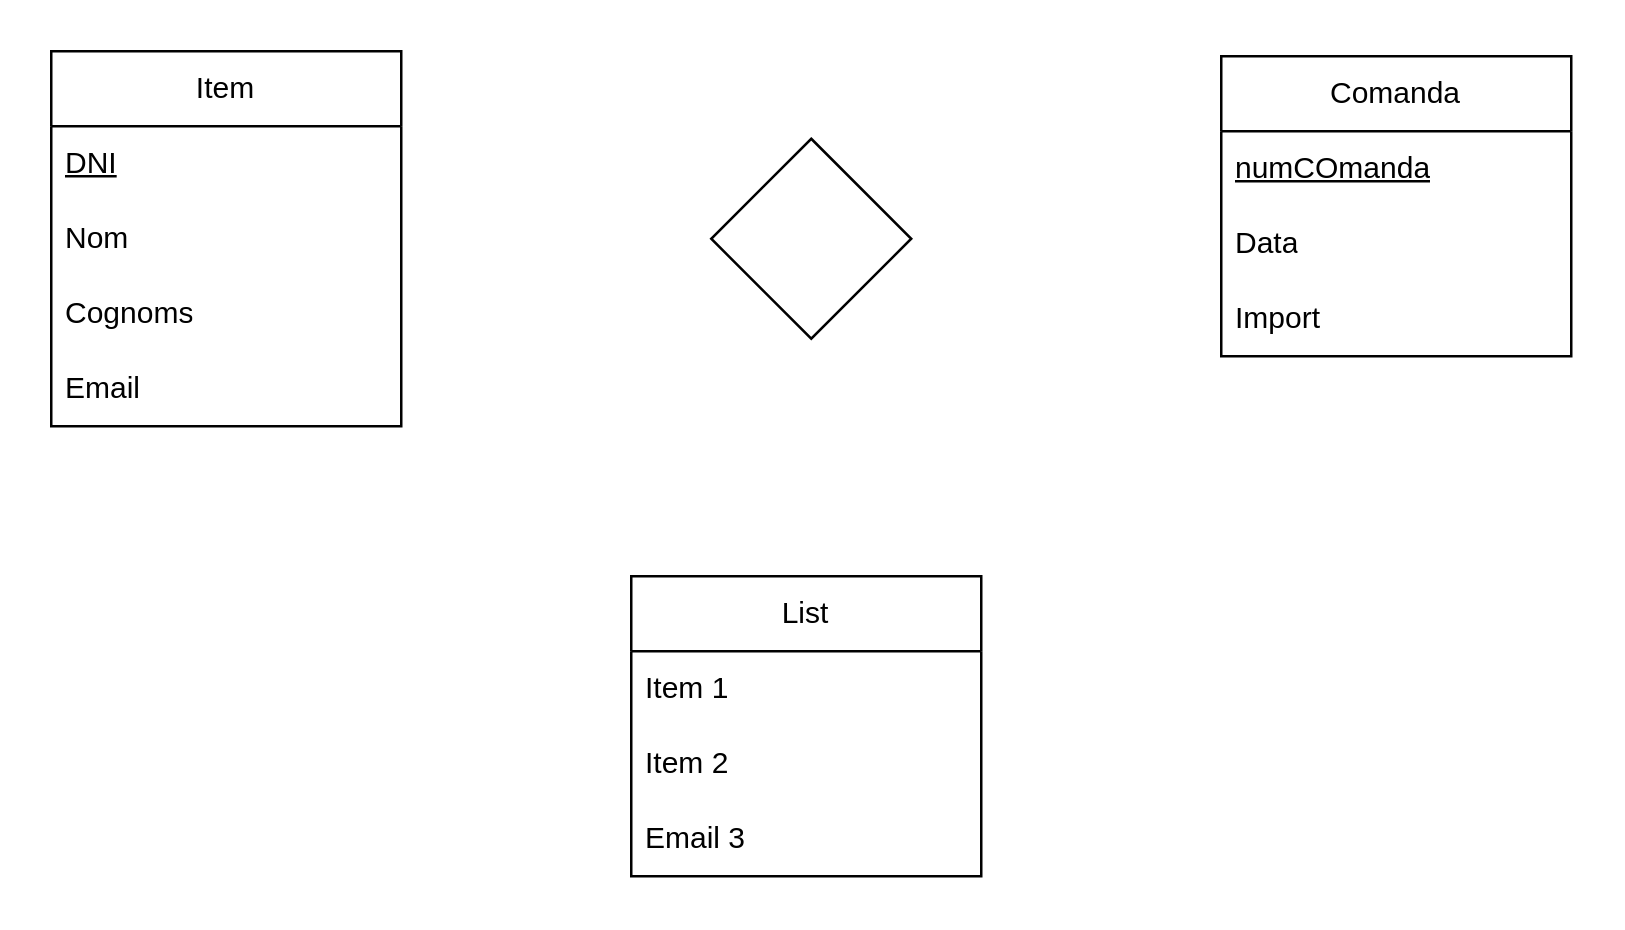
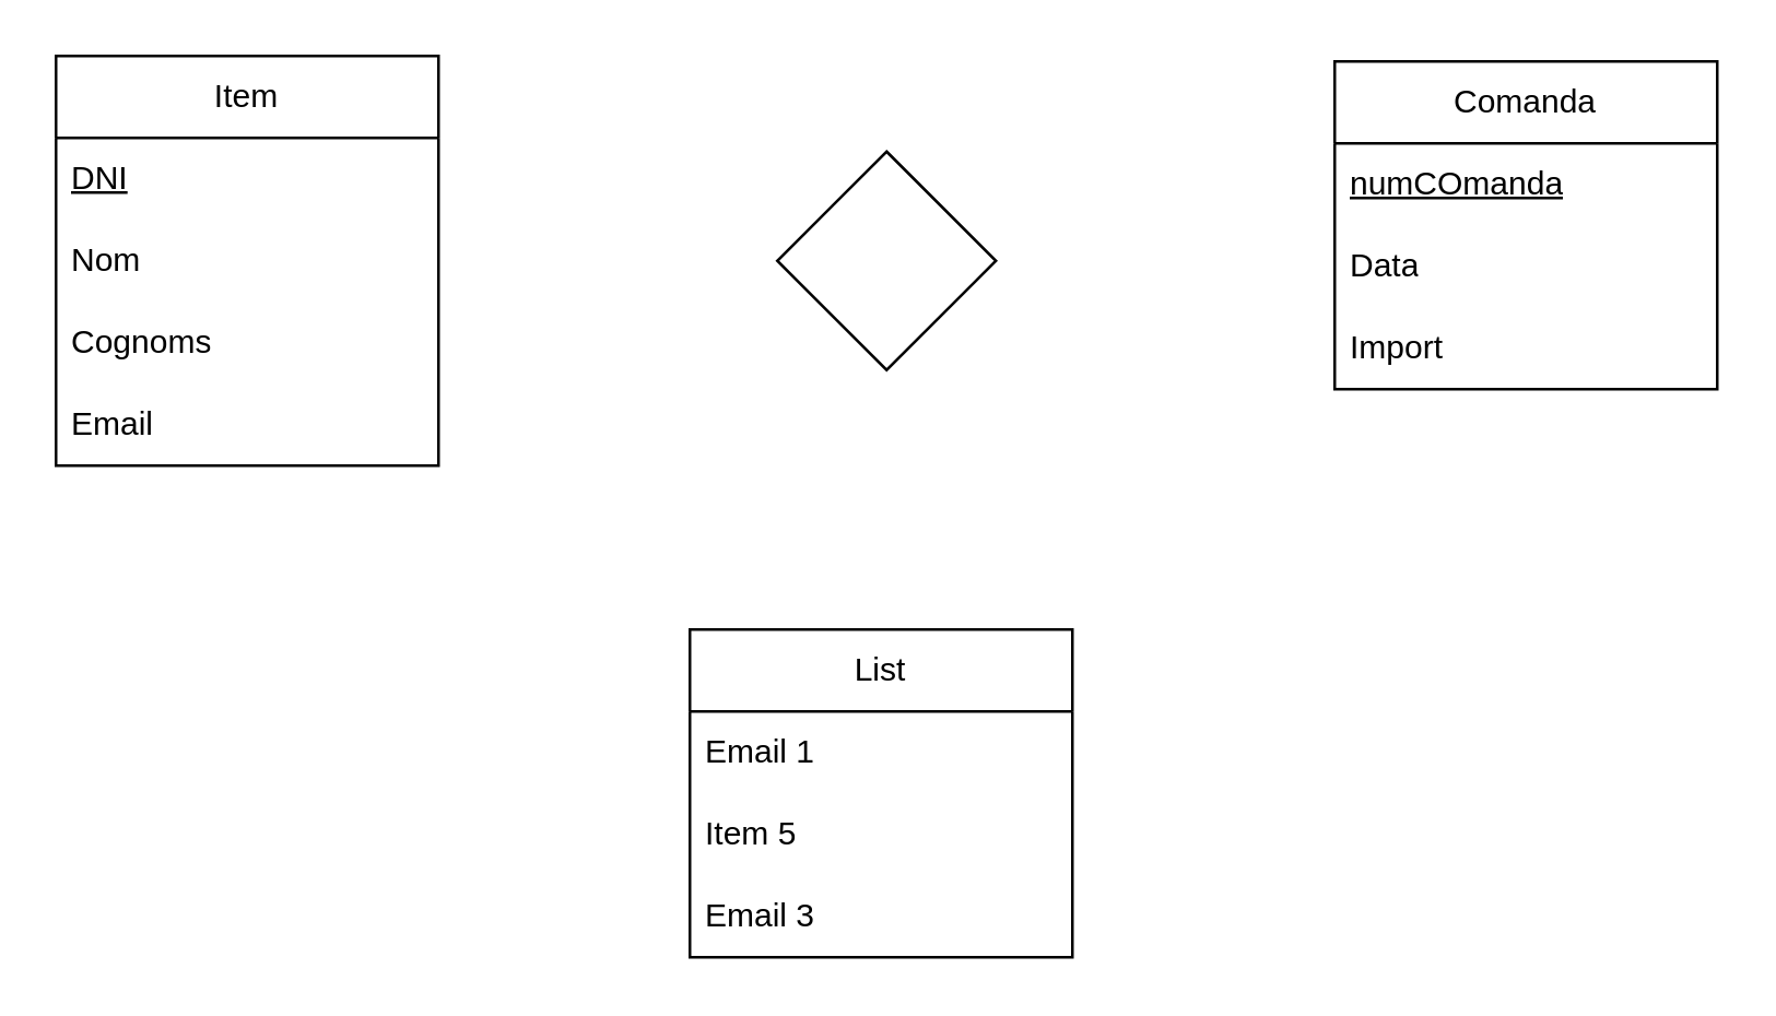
  <mxCell id="0" />
  <mxCell id="1" parent="0" />
  <mxCell id="2" value="Item" style="swimlane;fontStyle=0;childLayout=stackLayout;horizontal=1;startSize=30;horizontalStack=0;resizeParent=1;resizeParentMax=0;resizeLast=0;collapsible=1;marginBottom=0;whiteSpace=wrap;html=1;" vertex="1" parent="1"><mxGeometry x="20" y="20" width="140" height="150" as="geometry"><mxRectangle x="11" y="49" width="66" height="30" as="alternateBounds" /></mxGeometry></mxCell>
  <mxCell id="3" value="&lt;u&gt;DNI&lt;/u&gt;" style="text;strokeColor=none;fillColor=none;align=left;verticalAlign=middle;spacingLeft=4;spacingRight=4;overflow=hidden;points=[[0,0.5],[1,0.5]];portConstraint=eastwest;rotatable=0;whiteSpace=wrap;html=1;" vertex="1" parent="2"><mxGeometry y="30" width="140" height="30" as="geometry" /></mxCell>
  <mxCell id="4" value="Nom" style="text;strokeColor=none;fillColor=none;align=left;verticalAlign=middle;spacingLeft=4;spacingRight=4;overflow=hidden;points=[[0,0.5],[1,0.5]];portConstraint=eastwest;rotatable=0;whiteSpace=wrap;html=1;" vertex="1" parent="2"><mxGeometry y="60" width="140" height="30" as="geometry" /></mxCell>
  <mxCell id="5" value="&lt;div&gt;Cognoms&lt;/div&gt;" style="text;strokeColor=none;fillColor=none;align=left;verticalAlign=middle;spacingLeft=4;spacingRight=4;overflow=hidden;points=[[0,0.5],[1,0.5]];portConstraint=eastwest;rotatable=0;whiteSpace=wrap;html=1;" vertex="1" parent="2"><mxGeometry y="90" width="140" height="30" as="geometry" /></mxCell>
  <mxCell id="6" value="&lt;div&gt;Email&lt;/div&gt;" style="text;strokeColor=none;fillColor=none;align=left;verticalAlign=middle;spacingLeft=4;spacingRight=4;overflow=hidden;points=[[0,0.5],[1,0.5]];portConstraint=eastwest;rotatable=0;whiteSpace=wrap;html=1;" vertex="1" parent="2"><mxGeometry y="120" width="140" height="30" as="geometry" /></mxCell>
  <mxCell id="7" value="Comanda" style="swimlane;fontStyle=0;childLayout=stackLayout;horizontal=1;startSize=30;horizontalStack=0;resizeParent=1;resizeParentMax=0;resizeLast=0;collapsible=1;marginBottom=0;whiteSpace=wrap;html=1;" vertex="1" parent="1"><mxGeometry x="488" y="22" width="140" height="120" as="geometry"><mxRectangle x="11" y="49" width="66" height="30" as="alternateBounds" /></mxGeometry></mxCell>
  <mxCell id="8" value="&lt;u&gt;numCOmanda&lt;/u&gt;" style="text;strokeColor=none;fillColor=none;align=left;verticalAlign=middle;spacingLeft=4;spacingRight=4;overflow=hidden;points=[[0,0.5],[1,0.5]];portConstraint=eastwest;rotatable=0;whiteSpace=wrap;html=1;" vertex="1" parent="7"><mxGeometry y="30" width="140" height="30" as="geometry" /></mxCell>
  <mxCell id="9" value="Data" style="text;strokeColor=none;fillColor=none;align=left;verticalAlign=middle;spacingLeft=4;spacingRight=4;overflow=hidden;points=[[0,0.5],[1,0.5]];portConstraint=eastwest;rotatable=0;whiteSpace=wrap;html=1;" vertex="1" parent="7"><mxGeometry y="60" width="140" height="30" as="geometry" /></mxCell>
  <mxCell id="10" value="Import" style="text;strokeColor=none;fillColor=none;align=left;verticalAlign=middle;spacingLeft=4;spacingRight=4;overflow=hidden;points=[[0,0.5],[1,0.5]];portConstraint=eastwest;rotatable=0;whiteSpace=wrap;html=1;" vertex="1" parent="7"><mxGeometry y="90" width="140" height="30" as="geometry" /></mxCell>
  <mxCell id="11" value="List" style="swimlane;fontStyle=0;childLayout=stackLayout;horizontal=1;startSize=30;horizontalStack=0;resizeParent=1;resizeParentMax=0;resizeLast=0;collapsible=1;marginBottom=0;whiteSpace=wrap;html=1;" vertex="1" parent="1"><mxGeometry x="252" y="230" width="140" height="120" as="geometry" /></mxCell>
- <mxCell id="12" value="Item 1" style="text;strokeColor=none;fillColor=none;align=left;verticalAlign=middle;spacingLeft=4;spacingRight=4;overflow=hidden;points=[[0,0.5],[1,0.5]];portConstraint=eastwest;rotatable=0;whiteSpace=wrap;html=1;" vertex="1" parent="11"><mxGeometry y="30" width="140" height="30" as="geometry" /></mxCell>
- <mxCell id="13" value="Item 2" style="text;strokeColor=none;fillColor=none;align=left;verticalAlign=middle;spacingLeft=4;spacingRight=4;overflow=hidden;points=[[0,0.5],[1,0.5]];portConstraint=eastwest;rotatable=0;whiteSpace=wrap;html=1;" vertex="1" parent="11"><mxGeometry y="60" width="140" height="30" as="geometry" /></mxCell>
+ <mxCell id="12" value="Email 1" style="text;strokeColor=none;fillColor=none;align=left;verticalAlign=middle;spacingLeft=4;spacingRight=4;overflow=hidden;points=[[0,0.5],[1,0.5]];portConstraint=eastwest;rotatable=0;whiteSpace=wrap;html=1;" vertex="1" parent="11"><mxGeometry y="30" width="140" height="30" as="geometry" /></mxCell>
+ <mxCell id="13" value="Item 5" style="text;strokeColor=none;fillColor=none;align=left;verticalAlign=middle;spacingLeft=4;spacingRight=4;overflow=hidden;points=[[0,0.5],[1,0.5]];portConstraint=eastwest;rotatable=0;whiteSpace=wrap;html=1;" vertex="1" parent="11"><mxGeometry y="60" width="140" height="30" as="geometry" /></mxCell>
  <mxCell id="14" value="Email 3" style="text;strokeColor=none;fillColor=none;align=left;verticalAlign=middle;spacingLeft=4;spacingRight=4;overflow=hidden;points=[[0,0.5],[1,0.5]];portConstraint=eastwest;rotatable=0;whiteSpace=wrap;html=1;" vertex="1" parent="11"><mxGeometry y="90" width="140" height="30" as="geometry" /></mxCell>
  <mxCell id="15" value="" style="rhombus;whiteSpace=wrap;html=1;" vertex="1" parent="1"><mxGeometry x="284" y="55" width="80" height="80" as="geometry" /></mxCell>
